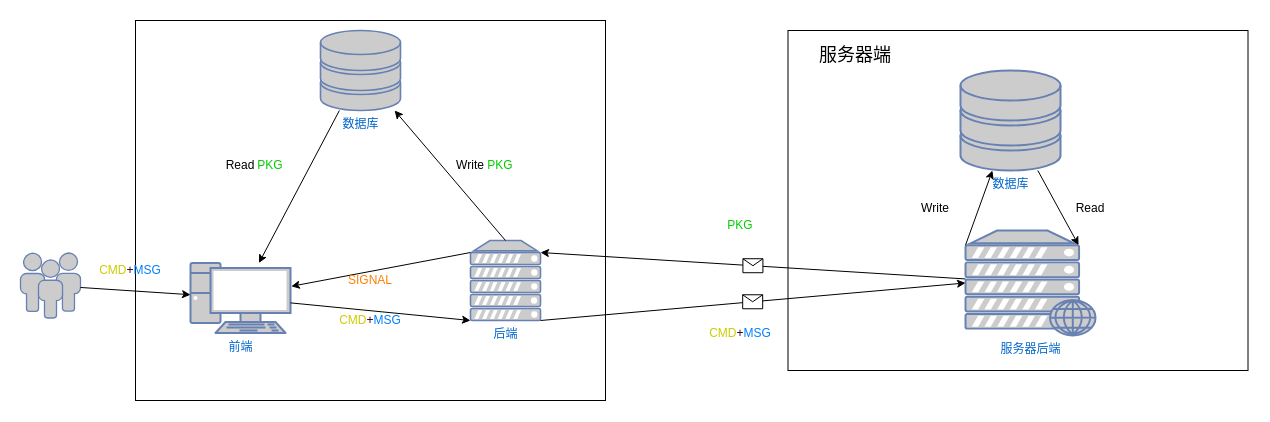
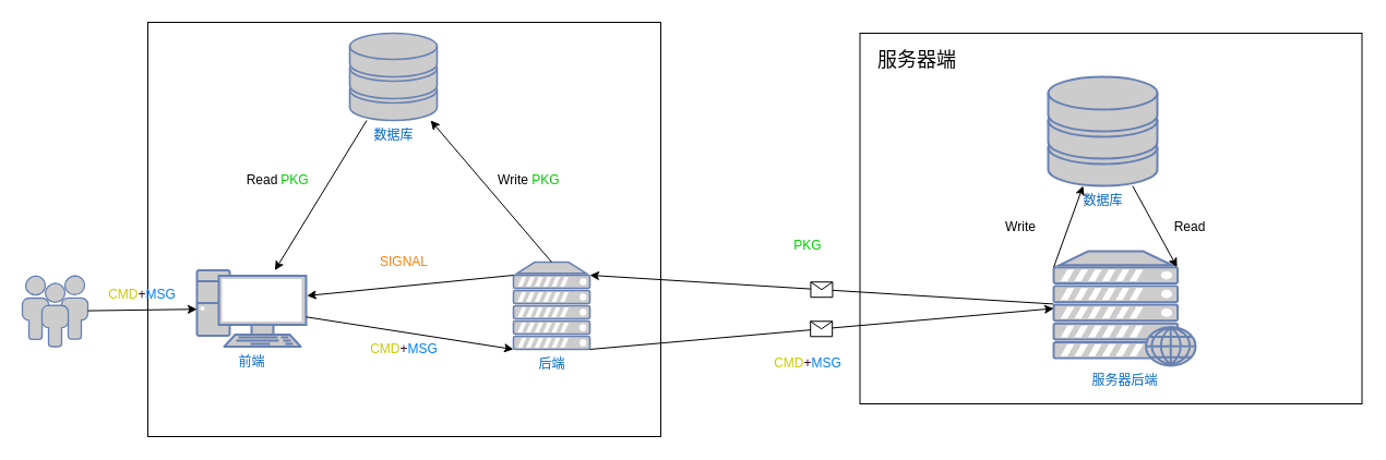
  <mxCell id="0" />
  <mxCell id="1" parent="0" />
  <mxCell id="2" value="" style="rounded=0;whiteSpace=wrap;html=1;" vertex="1" parent="1"><mxGeometry x="787.5" y="30" width="460" height="340" as="geometry" /></mxCell>
  <mxCell id="3" value="" style="rounded=0;whiteSpace=wrap;html=1;" vertex="1" parent="1"><mxGeometry x="135" y="20" width="470" height="380" as="geometry" /></mxCell>
  <mxCell id="4" value="数据库" style="fontColor=#0066CC;verticalAlign=top;verticalLabelPosition=bottom;labelPosition=center;align=center;html=1;outlineConnect=0;fillColor=#CCCCCC;strokeColor=#6881B3;gradientColor=none;gradientDirection=north;strokeWidth=2;shape=mxgraph.networks.storage;" vertex="1" parent="1"><mxGeometry x="320" y="30" width="80" height="80" as="geometry" /></mxCell>
- <mxCell id="5" value="前端" style="fontColor=#0066CC;verticalAlign=top;verticalLabelPosition=bottom;labelPosition=center;align=center;html=1;outlineConnect=0;fillColor=#CCCCCC;strokeColor=#6881B3;gradientColor=none;gradientDirection=north;strokeWidth=2;shape=mxgraph.networks.pc;" vertex="1" parent="1"><mxGeometry x="190" y="262.5" width="100" height="70" as="geometry" /></mxCell>
+ <mxCell id="5" value="前端" style="fontColor=#0066CC;verticalAlign=top;verticalLabelPosition=bottom;labelPosition=center;align=center;html=1;outlineConnect=0;fillColor=#CCCCCC;strokeColor=#6881B3;gradientColor=none;gradientDirection=north;strokeWidth=2;shape=mxgraph.networks.pc;" vertex="1" parent="1"><mxGeometry x="180" y="247.5" width="100" height="70" as="geometry" /></mxCell>
  <mxCell id="6" value="" style="fontColor=#0066CC;verticalAlign=top;verticalLabelPosition=bottom;labelPosition=center;align=center;html=1;outlineConnect=0;fillColor=#CCCCCC;strokeColor=#6881B3;gradientColor=none;gradientDirection=north;strokeWidth=2;shape=mxgraph.networks.users;" vertex="1" parent="1"><mxGeometry x="20" y="252.5" width="60" height="65" as="geometry" /></mxCell>
  <mxCell id="7" value="服务器后端" style="fontColor=#0066CC;verticalAlign=top;verticalLabelPosition=bottom;labelPosition=center;align=center;html=1;outlineConnect=0;fillColor=#CCCCCC;strokeColor=#6881B3;gradientColor=none;gradientDirection=north;strokeWidth=2;shape=mxgraph.networks.web_server;" vertex="1" parent="1"><mxGeometry x="965" y="230" width="130" height="105" as="geometry" /></mxCell>
  <mxCell id="8" value="后端" style="fontColor=#0066CC;verticalAlign=top;verticalLabelPosition=bottom;labelPosition=center;align=center;html=1;outlineConnect=0;fillColor=#CCCCCC;strokeColor=#6881B3;gradientColor=none;gradientDirection=north;strokeWidth=2;shape=mxgraph.networks.server;" vertex="1" parent="1"><mxGeometry x="470" y="240" width="70" height="80" as="geometry" /></mxCell>
  <mxCell id="9" value="数据库" style="fontColor=#0066CC;verticalAlign=top;verticalLabelPosition=bottom;labelPosition=center;align=center;html=1;outlineConnect=0;fillColor=#CCCCCC;strokeColor=#6881B3;gradientColor=none;gradientDirection=north;strokeWidth=2;shape=mxgraph.networks.storage;" vertex="1" parent="1"><mxGeometry x="960" y="70" width="100" height="100" as="geometry" /></mxCell>
- <mxCell id="10" value="&lt;font style=&quot;font-size: 18px;&quot;&gt;服务器端&lt;/font&gt;" style="text;html=1;align=center;verticalAlign=middle;whiteSpace=wrap;rounded=0;" vertex="1" parent="1"><mxGeometry x="815" y="40" width="80" height="30" as="geometry" /></mxCell>
+ <mxCell id="10" value="&lt;font style=&quot;font-size: 18px;&quot;&gt;服务器端&lt;/font&gt;" style="text;html=1;align=center;verticalAlign=middle;whiteSpace=wrap;rounded=0;" vertex="1" parent="1"><mxGeometry x="800" y="40" width="80" height="30" as="geometry" /></mxCell>
  <mxCell id="11" value="" style="endArrow=classic;html=1;rounded=0;" edge="1" parent="1" source="6" target="5"><mxGeometry width="50" height="50" relative="1" as="geometry"><mxPoint x="-50" y="390" as="sourcePoint" /><mxPoint x="0" y="340" as="targetPoint" /></mxGeometry></mxCell>
  <mxCell id="12" value="" style="endArrow=classic;html=1;rounded=0;exitX=1;exitY=1;exitDx=0;exitDy=0;exitPerimeter=0;entryX=0;entryY=0.5;entryDx=0;entryDy=0;entryPerimeter=0;" edge="1" parent="1" source="8" target="7"><mxGeometry relative="1" as="geometry"><mxPoint x="440" y="450" as="sourcePoint" /><mxPoint x="540" y="450" as="targetPoint" /></mxGeometry></mxCell>
  <mxCell id="13" value="" style="shape=message;html=1;outlineConnect=0;" vertex="1" parent="12"><mxGeometry width="20" height="14" relative="1" as="geometry"><mxPoint x="-10" y="-7" as="offset" /></mxGeometry></mxCell>
  <mxCell id="14" value="" style="endArrow=classic;html=1;rounded=0;entryX=1;entryY=0.15;entryDx=0;entryDy=0;entryPerimeter=0;" edge="1" parent="1" source="7" target="8"><mxGeometry relative="1" as="geometry"><mxPoint x="1020" y="300" as="sourcePoint" /><mxPoint x="980" y="360" as="targetPoint" /></mxGeometry></mxCell>
  <mxCell id="15" value="" style="shape=message;html=1;outlineConnect=0;" vertex="1" parent="14"><mxGeometry width="20" height="14" relative="1" as="geometry"><mxPoint x="-10" y="-7" as="offset" /></mxGeometry></mxCell>
  <mxCell id="16" value="" style="endArrow=classic;html=1;rounded=0;" edge="1" parent="1" source="4" target="5"><mxGeometry width="50" height="50" relative="1" as="geometry"><mxPoint x="90" y="295" as="sourcePoint" /><mxPoint x="230" y="295" as="targetPoint" /></mxGeometry></mxCell>
  <mxCell id="17" value="" style="endArrow=classic;html=1;rounded=0;exitX=0.5;exitY=0;exitDx=0;exitDy=0;exitPerimeter=0;" edge="1" parent="1" source="8" target="4"><mxGeometry width="50" height="50" relative="1" as="geometry"><mxPoint x="280" y="265" as="sourcePoint" /><mxPoint x="350" y="170" as="targetPoint" /></mxGeometry></mxCell>
  <mxCell id="18" value="" style="endArrow=classic;html=1;rounded=0;entryX=0;entryY=1;entryDx=0;entryDy=0;entryPerimeter=0;" edge="1" parent="1" source="5" target="8"><mxGeometry width="50" height="50" relative="1" as="geometry"><mxPoint x="280" y="265" as="sourcePoint" /><mxPoint x="350" y="170" as="targetPoint" /></mxGeometry></mxCell>
  <mxCell id="19" value="" style="endArrow=classic;html=1;rounded=0;entryX=1.008;entryY=0.333;entryDx=0;entryDy=0;entryPerimeter=0;exitX=0;exitY=0.15;exitDx=0;exitDy=0;exitPerimeter=0;" edge="1" parent="1" source="8" target="5"><mxGeometry width="50" height="50" relative="1" as="geometry"><mxPoint x="330" y="295" as="sourcePoint" /><mxPoint x="440" y="295" as="targetPoint" /></mxGeometry></mxCell>
  <mxCell id="20" value="" style="endArrow=classic;html=1;rounded=0;exitX=0;exitY=0.14;exitDx=0;exitDy=0;exitPerimeter=0;" edge="1" parent="1" source="7" target="9"><mxGeometry width="50" height="50" relative="1" as="geometry"><mxPoint x="399" y="120" as="sourcePoint" /><mxPoint x="486" y="240" as="targetPoint" /></mxGeometry></mxCell>
  <mxCell id="21" value="" style="endArrow=classic;html=1;rounded=0;entryX=0.87;entryY=0.14;entryDx=0;entryDy=0;entryPerimeter=0;" edge="1" parent="1" source="9" target="7"><mxGeometry width="50" height="50" relative="1" as="geometry"><mxPoint x="975" y="255" as="sourcePoint" /><mxPoint x="1008" y="180" as="targetPoint" /></mxGeometry></mxCell>
  <mxCell id="22" value="Read" style="text;html=1;align=center;verticalAlign=middle;whiteSpace=wrap;rounded=0;" vertex="1" parent="1"><mxGeometry x="210" y="150" width="60" height="30" as="geometry" /></mxCell>
  <mxCell id="23" value="Write" style="text;html=1;align=center;verticalAlign=middle;whiteSpace=wrap;rounded=0;" vertex="1" parent="1"><mxGeometry x="440" y="150" width="60" height="30" as="geometry" /></mxCell>
  <mxCell id="24" value="&lt;font color=&quot;#cccc00&quot;&gt;CMD&lt;/font&gt;&lt;font color=&quot;#33001a&quot;&gt;+&lt;/font&gt;&lt;font color=&quot;#007fff&quot;&gt;MSG&lt;/font&gt;" style="text;html=1;align=center;verticalAlign=middle;whiteSpace=wrap;rounded=0;" vertex="1" parent="1"><mxGeometry x="340" y="305" width="60" height="30" as="geometry" /></mxCell>
  <mxCell id="25" value="&lt;font color=&quot;#00cc00&quot;&gt;PKG&lt;/font&gt;" style="text;html=1;align=center;verticalAlign=middle;whiteSpace=wrap;rounded=0;" vertex="1" parent="1"><mxGeometry x="470" y="150" width="60" height="30" as="geometry" /></mxCell>
  <mxCell id="26" value="&lt;font color=&quot;#00cc00&quot;&gt;PKG&lt;/font&gt;" style="text;html=1;align=center;verticalAlign=middle;whiteSpace=wrap;rounded=0;" vertex="1" parent="1"><mxGeometry x="240" y="150" width="60" height="30" as="geometry" /></mxCell>
- <mxCell id="27" value="&lt;font color=&quot;#ff8000&quot;&gt;SIGNAL&lt;/font&gt;" style="text;html=1;align=center;verticalAlign=middle;whiteSpace=wrap;rounded=0;" vertex="1" parent="1"><mxGeometry x="340" y="265" width="60" height="30" as="geometry" /></mxCell>
+ <mxCell id="27" value="&lt;font color=&quot;#ff8000&quot;&gt;SIGNAL&lt;/font&gt;" style="text;html=1;align=center;verticalAlign=middle;whiteSpace=wrap;rounded=0;" vertex="1" parent="1"><mxGeometry x="340" y="225" width="60" height="30" as="geometry" /></mxCell>
  <mxCell id="28" value="&lt;font color=&quot;#cccc00&quot;&gt;CMD&lt;/font&gt;&lt;font color=&quot;#33001a&quot;&gt;+&lt;/font&gt;&lt;font color=&quot;#007fff&quot;&gt;MSG&lt;/font&gt;" style="text;html=1;align=center;verticalAlign=middle;whiteSpace=wrap;rounded=0;" vertex="1" parent="1"><mxGeometry x="100" y="255" width="60" height="30" as="geometry" /></mxCell>
  <mxCell id="29" value="&lt;font color=&quot;#cccc00&quot;&gt;CMD&lt;/font&gt;&lt;font color=&quot;#33001a&quot;&gt;+&lt;/font&gt;&lt;font color=&quot;#007fff&quot;&gt;MSG&lt;/font&gt;" style="text;html=1;align=center;verticalAlign=middle;whiteSpace=wrap;rounded=0;" vertex="1" parent="1"><mxGeometry x="710" y="317.5" width="60" height="30" as="geometry" /></mxCell>
  <mxCell id="30" value="&lt;font color=&quot;#00cc00&quot;&gt;PKG&lt;/font&gt;" style="text;html=1;align=center;verticalAlign=middle;whiteSpace=wrap;rounded=0;" vertex="1" parent="1"><mxGeometry x="710" y="210" width="60" height="30" as="geometry" /></mxCell>
  <mxCell id="31" value="Write" style="text;html=1;align=center;verticalAlign=middle;whiteSpace=wrap;rounded=0;" vertex="1" parent="1"><mxGeometry x="905" y="192.5" width="60" height="30" as="geometry" /></mxCell>
  <mxCell id="32" value="Read" style="text;html=1;align=center;verticalAlign=middle;whiteSpace=wrap;rounded=0;" vertex="1" parent="1"><mxGeometry x="1060" y="192.5" width="60" height="30" as="geometry" /></mxCell>
